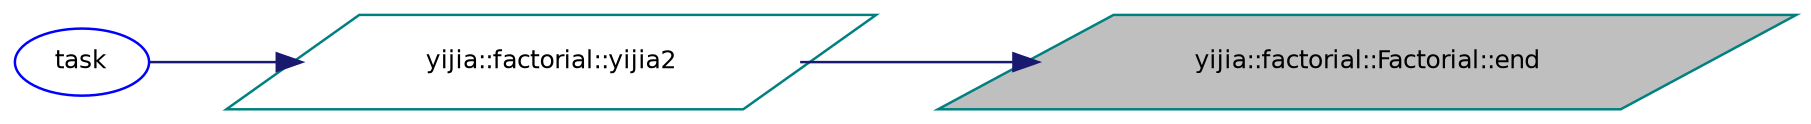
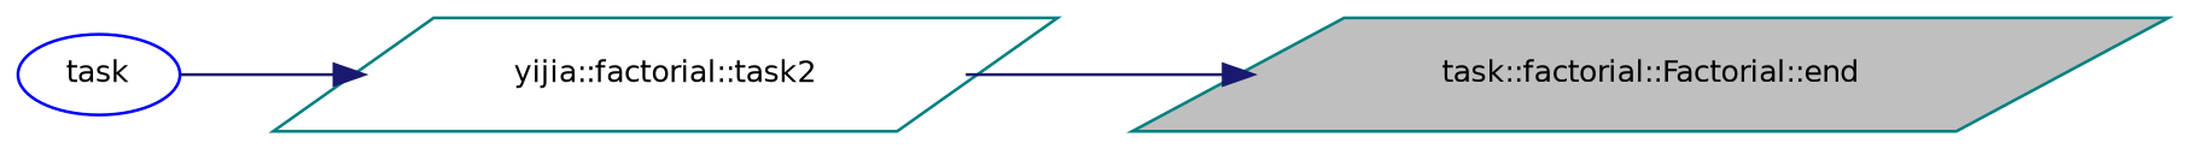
  digraph {
    rankdir=RL
    node [color=teal fillcolor=white fontname=Helvetica fontsize=10 shape=parallelogram style=filled]
    edge [color=midnightblue dir=back fontname=Helvetica fontsize=10 labelfontname=Helvetica labelfontsize=10 style=solid]
-   n1 [fillcolor=grey75 fontcolor=black height=0.2 label="yijia::factorial::Factorial::end" width=0.4]
-   n2 [height=0.2 label="yijia::factorial::yijia2" width=0.4]
+   n1 [fillcolor=grey75 fontcolor=black height=0.2 label="task::factorial::Factorial::end" width=0.4]
+   n2 [height=0.2 label="yijia::factorial::task2" width=0.4]
    n3 [color=blue height=0.2 label=task shape=ellipse width=0.4]
    n1 -> n2
    n2 -> n3
  }
